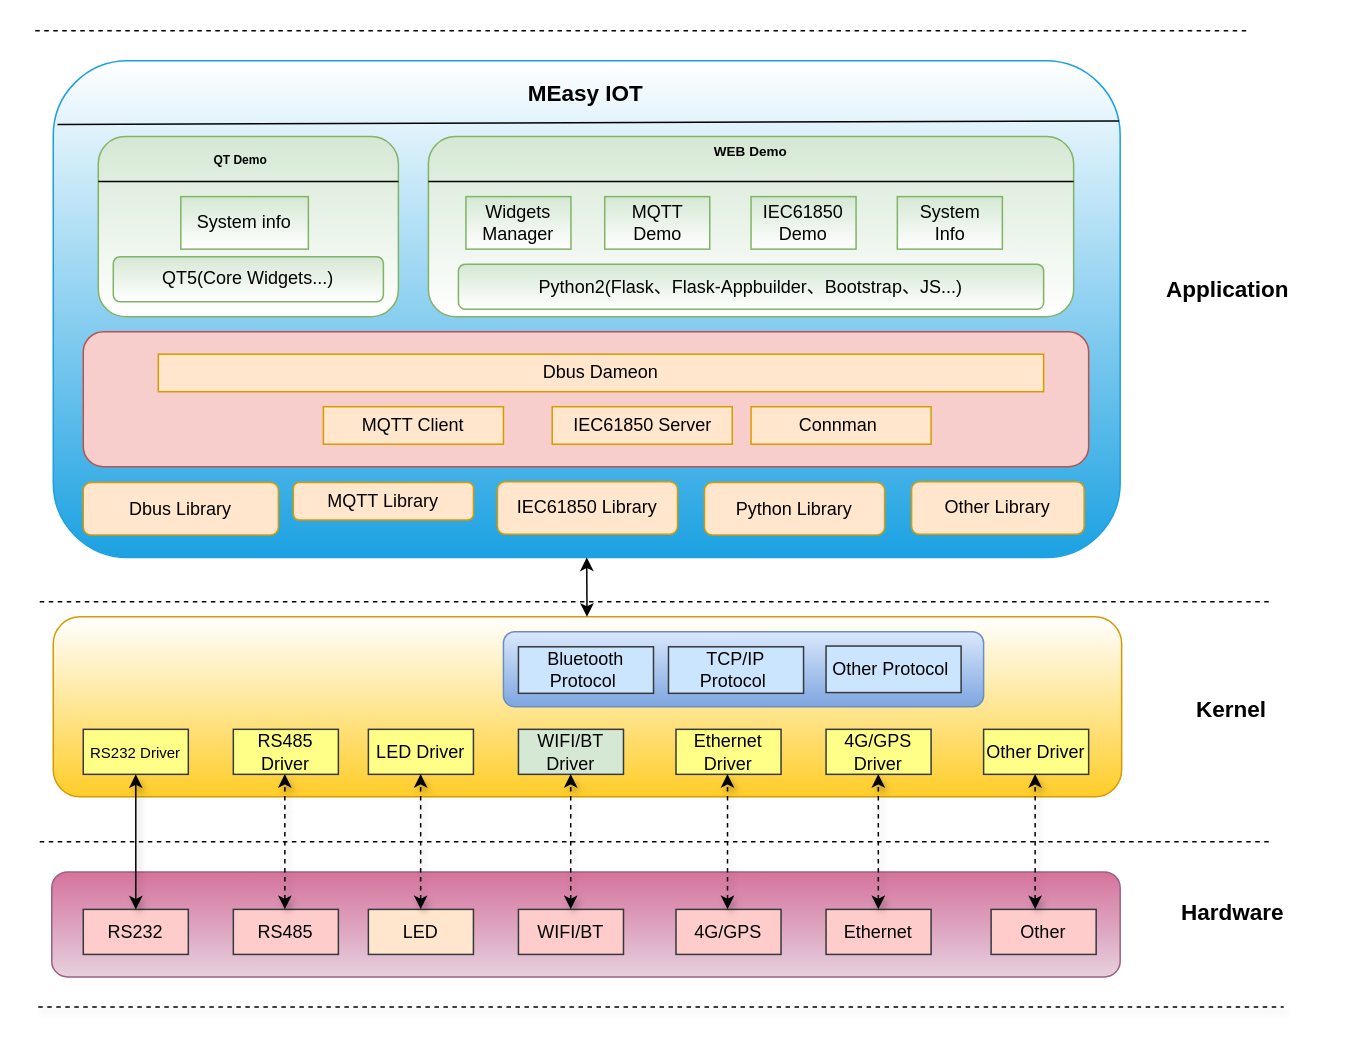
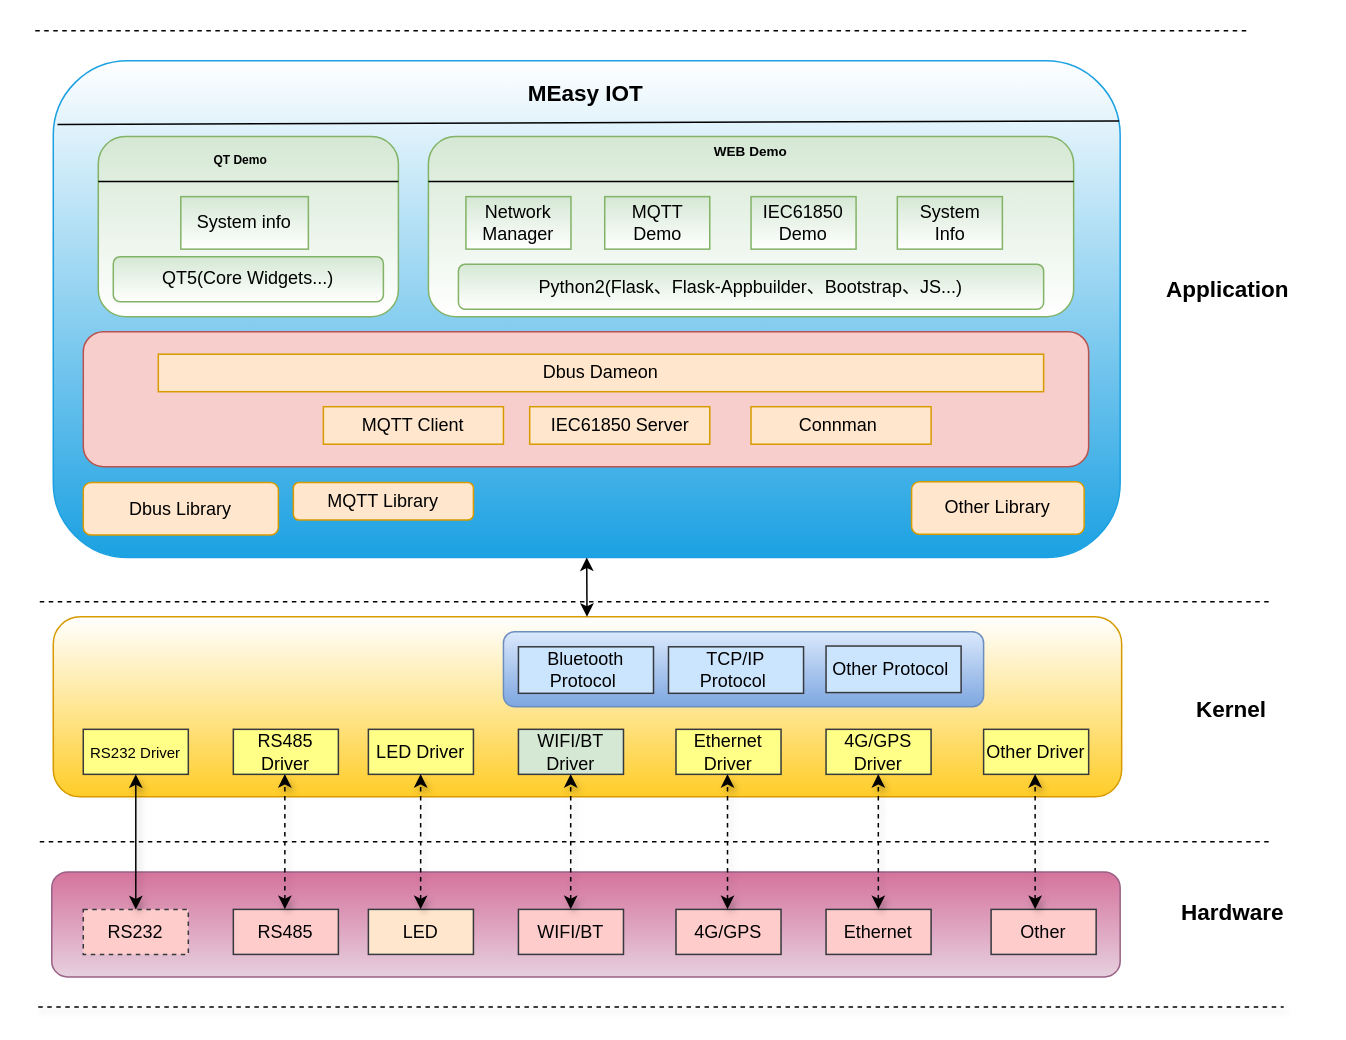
  <mxCell id="0" />
  <mxCell id="1" parent="0" />
  <mxCell id="2" value="" style="rounded=1;whiteSpace=wrap;html=1;fillColor=#e6d0de;strokeColor=#996185;gradientDirection=north;gradientColor=#d5739d;" parent="1" vertex="1"><mxGeometry x="34" y="580.5" width="712" height="70" as="geometry" /></mxCell>
  <mxCell id="3" value="" style="rounded=1;whiteSpace=wrap;html=1;fillColor=#ffcd28;strokeColor=#d79b00;gradientDirection=north;gradientColor=#ffffff;" parent="1" vertex="1"><mxGeometry x="35" y="410.5" width="712" height="120" as="geometry" /></mxCell>
  <mxCell id="4" value="" style="rounded=1;whiteSpace=wrap;html=1;fillColor=#1ba1e2;strokeColor=#1ba1e2;gradientDirection=north;fontColor=#ffffff;gradientColor=#ffffff;" parent="1" vertex="1"><mxGeometry x="35" y="40" width="711" height="331" as="geometry" /></mxCell>
  <mxCell id="5" value="" style="endArrow=none;dashed=1;html=1;shadow=0;rounded=1;comic=0;align=center;verticalAlign=bottom;horizontal=1;jumpStyle=sharp;" parent="1" edge="1"><mxGeometry width="50" height="50" relative="1" as="geometry"><mxPoint x="830" as="sourcePoint" y="20" /><mxPoint as="targetPoint" x="20" y="20" /><Array as="points" /></mxGeometry></mxCell>
  <mxCell id="6" value="" style="endArrow=none;dashed=1;html=1;shadow=0;rounded=1;comic=0;align=center;verticalAlign=bottom;horizontal=1;jumpStyle=sharp;" parent="1" edge="1"><mxGeometry width="50" height="50" relative="1" as="geometry"><mxPoint x="845" y="400.5" as="sourcePoint" /><mxPoint x="25" y="400.5" as="targetPoint" /><Array as="points" /></mxGeometry></mxCell>
  <mxCell id="7" value="" style="endArrow=none;dashed=1;html=1;shadow=0;rounded=1;comic=0;align=center;verticalAlign=bottom;horizontal=1;jumpStyle=sharp;" parent="1" edge="1"><mxGeometry width="50" height="50" relative="1" as="geometry"><mxPoint x="845" y="560.5" as="sourcePoint" /><mxPoint x="25" y="560.5" as="targetPoint" /></mxGeometry></mxCell>
  <mxCell id="8" value="" style="endArrow=none;dashed=1;html=1;shadow=1;align=center;" parent="1" edge="1"><mxGeometry width="50" height="50" relative="1" as="geometry"><mxPoint x="25" y="670.5" as="sourcePoint" /><mxPoint x="855" y="670.5" as="targetPoint" /></mxGeometry></mxCell>
- <mxCell id="9" value="RS232" style="rounded=0;whiteSpace=wrap;html=1;fillColor=#ffcccc;strokeColor=#36393d;" parent="1" vertex="1"><mxGeometry x="55" y="605.5" width="70" height="30" as="geometry" /></mxCell>
+ <mxCell id="9" value="RS232" style="rounded=0;whiteSpace=wrap;html=1;fillColor=#ffcccc;strokeColor=#36393d;dashed=1;" parent="1" vertex="1"><mxGeometry x="55" y="605.5" width="70" height="30" as="geometry" /></mxCell>
  <mxCell id="10" value="RS485" style="rounded=0;whiteSpace=wrap;html=1;fillColor=#ffcccc;strokeColor=#36393d;" parent="1" vertex="1"><mxGeometry x="155" y="605.5" width="70" height="30" as="geometry" /></mxCell>
  <mxCell id="11" value="LED" style="rounded=0;whiteSpace=wrap;html=1;fillColor=#ffe6cc;strokeColor=#36393d;" parent="1" vertex="1"><mxGeometry x="245" y="605.5" width="70" height="30" as="geometry" /></mxCell>
  <mxCell id="12" value="WIFI/BT" style="rounded=0;whiteSpace=wrap;html=1;fillColor=#ffcccc;strokeColor=#36393d;" parent="1" vertex="1"><mxGeometry x="345" y="605.5" width="70" height="30" as="geometry" /></mxCell>
  <mxCell id="13" value="4G/GPS" style="rounded=0;whiteSpace=wrap;html=1;fillColor=#ffcccc;strokeColor=#36393d;" parent="1" vertex="1"><mxGeometry x="450" y="605.5" width="70" height="30" as="geometry" /></mxCell>
  <mxCell id="14" value="Ethernet" style="rounded=0;whiteSpace=wrap;html=1;fillColor=#ffcccc;strokeColor=#36393d;" parent="1" vertex="1"><mxGeometry x="550" y="605.5" width="70" height="30" as="geometry" /></mxCell>
  <mxCell id="15" value="Other" style="rounded=0;whiteSpace=wrap;html=1;fillColor=#ffcccc;strokeColor=#36393d;" parent="1" vertex="1"><mxGeometry x="660" y="605.5" width="70" height="30" as="geometry" /></mxCell>
  <mxCell id="16" value="&lt;font style=&quot;font-size: 15px&quot;&gt;&lt;b&gt;Hardware&lt;/b&gt;&lt;/font&gt;" style="text;html=1;resizable=0;points=[];autosize=1;align=left;verticalAlign=top;spacingTop=-4;strokeWidth=3;" parent="1" vertex="1"><mxGeometry x="785" y="595.5" width="80" height="20" as="geometry" /></mxCell>
  <mxCell id="17" value="&lt;font style=&quot;font-size: 10px&quot;&gt;RS232 Driver&lt;/font&gt;" style="rounded=0;whiteSpace=wrap;html=1;fillColor=#ffff88;strokeColor=#36393d;" parent="1" vertex="1"><mxGeometry x="55" y="485.5" width="70" height="30" as="geometry" /></mxCell>
  <mxCell id="18" value="RS485 Driver" style="rounded=0;whiteSpace=wrap;html=1;fillColor=#ffff88;strokeColor=#36393d;" parent="1" vertex="1"><mxGeometry x="155" y="485.5" width="70" height="30" as="geometry" /></mxCell>
  <mxCell id="19" value="LED Driver" style="rounded=0;whiteSpace=wrap;html=1;fillColor=#ffff88;strokeColor=#36393d;" parent="1" vertex="1"><mxGeometry x="245" y="485.5" width="70" height="30" as="geometry" /></mxCell>
  <mxCell id="20" value="WIFI/BT Driver" style="rounded=0;whiteSpace=wrap;html=1;fillColor=#d5e8d4;strokeColor=#36393d;" parent="1" vertex="1"><mxGeometry x="345" y="485.5" width="70" height="30" as="geometry" /></mxCell>
  <mxCell id="21" value="4G/GPS Driver" style="rounded=0;whiteSpace=wrap;html=1;fillColor=#ffff88;strokeColor=#36393d;" parent="1" vertex="1"><mxGeometry x="550" y="485.5" width="70" height="30" as="geometry" /></mxCell>
  <mxCell id="22" value="Ethernet Driver" style="rounded=0;whiteSpace=wrap;html=1;fillColor=#ffff88;strokeColor=#36393d;" parent="1" vertex="1"><mxGeometry x="450" y="485.5" width="70" height="30" as="geometry" /></mxCell>
  <mxCell id="23" value="Other Driver" style="rounded=0;whiteSpace=wrap;html=1;fillColor=#ffff88;strokeColor=#36393d;" parent="1" vertex="1"><mxGeometry x="655" y="485.5" width="70" height="30" as="geometry" /></mxCell>
  <mxCell id="24" value="" style="rounded=1;whiteSpace=wrap;html=1;gradientColor=#7ea6e0;fillColor=#dae8fc;strokeColor=#6c8ebf;" parent="1" vertex="1"><mxGeometry x="335" y="420.5" width="320" height="50" as="geometry" /></mxCell>
  <mxCell id="25" value="Bluetooth Protocol&amp;nbsp;" style="rounded=0;whiteSpace=wrap;html=1;fillColor=#cce5ff;strokeColor=#36393d;" parent="1" vertex="1"><mxGeometry x="345" y="430.5" width="90" height="31" as="geometry" /></mxCell>
  <mxCell id="26" value="TCP/IP Protocol&amp;nbsp;" style="rounded=0;whiteSpace=wrap;html=1;fillColor=#cce5ff;strokeColor=#36393d;" parent="1" vertex="1"><mxGeometry x="445" y="430.5" width="90" height="31" as="geometry" /></mxCell>
  <mxCell id="27" value="Other Protocol&amp;nbsp;" style="rounded=0;whiteSpace=wrap;html=1;fillColor=#cce5ff;strokeColor=#36393d;" parent="1" vertex="1"><mxGeometry x="550" y="430" width="90" height="31" as="geometry" /></mxCell>
  <mxCell id="28" value="Dbus Library" style="rounded=1;whiteSpace=wrap;html=1;fillColor=#ffe6cc;strokeColor=#d79b00;" parent="1" vertex="1"><mxGeometry x="55" y="321" width="130" height="35" as="geometry" /></mxCell>
  <mxCell id="29" value="MQTT Library" style="rounded=1;whiteSpace=wrap;html=1;fillColor=#ffe6cc;strokeColor=#d79b00;" parent="1" vertex="1"><mxGeometry x="195" y="321" width="120" height="25" as="geometry" /></mxCell>
- <mxCell id="30" value="IEC61850 Library" style="rounded=1;whiteSpace=wrap;html=1;fillColor=#ffe6cc;strokeColor=#d79b00;" parent="1" vertex="1"><mxGeometry x="331" y="320.5" width="120" height="35" as="geometry" /></mxCell>
  <mxCell id="31" value="Other Library" style="rounded=1;whiteSpace=wrap;html=1;fillColor=#ffe6cc;strokeColor=#d79b00;" parent="1" vertex="1"><mxGeometry x="607" y="320.5" width="115" height="35" as="geometry" /></mxCell>
  <mxCell id="32" value="" style="rounded=1;whiteSpace=wrap;html=1;fillColor=#f8cecc;strokeColor=#b85450;" parent="1" vertex="1"><mxGeometry x="55" y="220.5" width="670" height="90" as="geometry" /></mxCell>
  <mxCell id="33" value="" style="rounded=1;whiteSpace=wrap;html=1;fillColor=#d5e8d4;strokeColor=#82b366;gradientColor=#ffffff;" parent="1" vertex="1"><mxGeometry x="65" y="90.5" width="200" height="120" as="geometry" /></mxCell>
  <mxCell id="34" value="" style="endArrow=classic;startArrow=classic;html=1;shadow=1;dashed=0;align=center;entryX=0.5;entryY=1;exitX=0.5;exitY=0;" parent="1" source="9" target="17" edge="1"><mxGeometry width="50" height="50" relative="1" as="geometry"><mxPoint x="65" y="590.5" as="sourcePoint" /><mxPoint x="115" y="540.5" as="targetPoint" /></mxGeometry></mxCell>
  <mxCell id="35" value="" style="endArrow=classic;startArrow=classic;html=1;shadow=1;dashed=1;align=center;entryX=0.5;entryY=1;exitX=0.5;exitY=0;" parent="1" edge="1"><mxGeometry width="50" height="50" relative="1" as="geometry"><mxPoint x="189.333" y="605.333" as="sourcePoint" /><mxPoint x="189.333" y="515.333" as="targetPoint" /></mxGeometry></mxCell>
  <mxCell id="36" value="" style="endArrow=classic;startArrow=classic;html=1;shadow=1;dashed=1;align=center;entryX=0.5;entryY=1;exitX=0.5;exitY=0;" parent="1" edge="1"><mxGeometry width="50" height="50" relative="1" as="geometry"><mxPoint x="279.833" y="605.333" as="sourcePoint" /><mxPoint x="279.833" y="515.333" as="targetPoint" /></mxGeometry></mxCell>
  <mxCell id="37" value="" style="endArrow=classic;startArrow=classic;html=1;shadow=1;dashed=1;align=center;entryX=0.5;entryY=1;exitX=0.5;exitY=0;" parent="1" edge="1"><mxGeometry width="50" height="50" relative="1" as="geometry"><mxPoint x="379.833" y="605.333" as="sourcePoint" /><mxPoint x="379.833" y="515.333" as="targetPoint" /></mxGeometry></mxCell>
  <mxCell id="38" value="" style="endArrow=classic;startArrow=classic;html=1;shadow=1;dashed=1;align=center;entryX=0.5;entryY=1;exitX=0.5;exitY=0;" parent="1" edge="1"><mxGeometry width="50" height="50" relative="1" as="geometry"><mxPoint x="484.333" y="605.333" as="sourcePoint" /><mxPoint x="484.333" y="515.333" as="targetPoint" /></mxGeometry></mxCell>
  <mxCell id="39" value="" style="endArrow=classic;startArrow=classic;html=1;shadow=1;dashed=1;align=center;entryX=0.5;entryY=1;exitX=0.5;exitY=0;" parent="1" edge="1"><mxGeometry width="50" height="50" relative="1" as="geometry"><mxPoint x="584.833" y="605.333" as="sourcePoint" /><mxPoint x="584.833" y="515.333" as="targetPoint" /></mxGeometry></mxCell>
  <mxCell id="40" value="" style="endArrow=classic;startArrow=classic;html=1;shadow=1;dashed=1;align=center;entryX=0.5;entryY=1;exitX=0.5;exitY=0;" parent="1" edge="1"><mxGeometry width="50" height="50" relative="1" as="geometry"><mxPoint x="689.333" y="605.333" as="sourcePoint" /><mxPoint x="689.333" y="515.333" as="targetPoint" /></mxGeometry></mxCell>
  <mxCell id="41" value="&lt;font style=&quot;font-size: 15px&quot;&gt;&lt;b&gt;Kernel&lt;/b&gt;&lt;/font&gt;" style="text;html=1;resizable=0;points=[];autosize=1;align=left;verticalAlign=top;spacingTop=-4;" parent="1" vertex="1"><mxGeometry x="795" y="460.5" width="60" height="20" as="geometry" /></mxCell>
  <mxCell id="42" value="&lt;font style=&quot;font-size: 15px&quot;&gt;&lt;b&gt;Application&lt;/b&gt;&lt;/font&gt;" style="text;html=1;resizable=0;points=[];autosize=1;align=left;verticalAlign=top;spacingTop=-4;" parent="1" vertex="1"><mxGeometry x="775" y="180.5" width="100" height="20" as="geometry" /></mxCell>
- <mxCell id="43" value="Python Library" style="rounded=1;whiteSpace=wrap;html=1;fillColor=#ffe6cc;strokeColor=#d79b00;" parent="1" vertex="1"><mxGeometry x="469" y="321" width="120" height="35" as="geometry" /></mxCell>
  <mxCell id="44" value="" style="rounded=1;whiteSpace=wrap;html=1;fillColor=#d5e8d4;strokeColor=#82b366;gradientColor=#ffffff;" parent="1" vertex="1"><mxGeometry x="285" y="90.5" width="430" height="120" as="geometry" /></mxCell>
  <mxCell id="45" value="" style="endArrow=classic;startArrow=classic;html=1;entryX=0.5;entryY=1;" parent="1" source="3" target="4" edge="1"><mxGeometry width="50" height="50" relative="1" as="geometry"><mxPoint x="391" y="389.789" as="sourcePoint" /><mxPoint x="391" y="380.5" as="targetPoint" /></mxGeometry></mxCell>
- <mxCell id="46" value="Widgets Manager" style="rounded=0;whiteSpace=wrap;html=1;fillColor=#d5e8d4;strokeColor=#82b366;gradientColor=#ffffff;" parent="1" vertex="1"><mxGeometry x="310" y="130.5" width="70" height="35" as="geometry" /></mxCell>
+ <mxCell id="46" value="Network Manager" style="rounded=0;whiteSpace=wrap;html=1;fillColor=#d5e8d4;strokeColor=#82b366;gradientColor=#ffffff;" parent="1" vertex="1"><mxGeometry x="310" y="130.5" width="70" height="35" as="geometry" /></mxCell>
  <mxCell id="47" value="MQTT Demo" style="rounded=0;whiteSpace=wrap;html=1;fillColor=#d5e8d4;strokeColor=#82b366;gradientColor=#ffffff;" parent="1" vertex="1"><mxGeometry x="402.5" y="130.5" width="70" height="35" as="geometry" /></mxCell>
  <mxCell id="48" value="IEC61850&lt;br&gt;Demo" style="rounded=0;whiteSpace=wrap;html=1;fillColor=#d5e8d4;strokeColor=#82b366;gradientColor=#ffffff;" parent="1" vertex="1"><mxGeometry x="500" y="130.5" width="70" height="35" as="geometry" /></mxCell>
  <mxCell id="49" value="System info" style="rounded=0;whiteSpace=wrap;html=1;fillColor=#d5e8d4;strokeColor=#82b366;gradientColor=#ffffff;" parent="1" vertex="1"><mxGeometry x="120" y="130.5" width="85" height="35" as="geometry" /></mxCell>
  <mxCell id="50" value="System&lt;br&gt;Info" style="rounded=0;whiteSpace=wrap;html=1;fillColor=#d5e8d4;strokeColor=#82b366;gradientColor=#ffffff;" parent="1" vertex="1"><mxGeometry x="597.5" y="130.5" width="70" height="35" as="geometry" /></mxCell>
  <mxCell id="51" value="MQTT Client" style="rounded=0;whiteSpace=wrap;html=1;fillColor=#ffe6cc;strokeColor=#d79b00;" parent="1" vertex="1"><mxGeometry x="215" y="270.5" width="120" height="25" as="geometry" /></mxCell>
- <mxCell id="52" value="IEC61850 Server" style="rounded=0;whiteSpace=wrap;html=1;fillColor=#ffe6cc;strokeColor=#d79b00;" parent="1" vertex="1"><mxGeometry x="367.5" y="270.5" width="120" height="25" as="geometry" /></mxCell>
+ <mxCell id="52" value="IEC61850 Server" style="rounded=0;whiteSpace=wrap;html=1;fillColor=#ffe6cc;strokeColor=#d79b00;" parent="1" vertex="1"><mxGeometry x="352.5" y="270.5" width="120" height="25" as="geometry" /></mxCell>
  <mxCell id="53" value="Dbus Dameon" style="rounded=0;whiteSpace=wrap;html=1;fillColor=#ffe6cc;strokeColor=#d79b00;" parent="1" vertex="1"><mxGeometry x="105" y="235.5" width="590" height="25" as="geometry" /></mxCell>
  <mxCell id="54" value="Connman&amp;nbsp;" style="rounded=0;whiteSpace=wrap;html=1;fillColor=#ffe6cc;strokeColor=#d79b00;" parent="1" vertex="1"><mxGeometry x="500" y="270.5" width="120" height="25" as="geometry" /></mxCell>
  <mxCell id="55" value="" style="endArrow=none;html=1;exitX=0;exitY=0.25;exitDx=0;exitDy=0;entryX=1;entryY=0.25;entryDx=0;entryDy=0;" parent="1" source="33" target="33" edge="1"><mxGeometry width="50" height="50" relative="1" as="geometry"><mxPoint x="135" y="140.5" as="sourcePoint" /><mxPoint x="185" y="90.5" as="targetPoint" /></mxGeometry></mxCell>
  <mxCell id="56" value="&lt;div style=&quot;text-align: left ; font-size: 12px&quot;&gt;&lt;font style=&quot;font-size: 12px&quot;&gt;QT5(Core&amp;nbsp;Widgets...&lt;/font&gt;&lt;span&gt;)&lt;/span&gt;&lt;/div&gt;" style="rounded=1;whiteSpace=wrap;html=1;verticalAlign=top;align=center;fontSize=2;fillColor=#d5e8d4;strokeColor=#82b366;gradientColor=#ffffff;" parent="1" vertex="1"><mxGeometry x="75" y="170.5" width="180" height="30" as="geometry" /></mxCell>
  <mxCell id="57" value="" style="endArrow=none;html=1;fontSize=2;exitX=0;exitY=0.25;exitDx=0;exitDy=0;entryX=1;entryY=0.25;entryDx=0;entryDy=0;" parent="1" source="44" target="44" edge="1"><mxGeometry width="50" height="50" relative="1" as="geometry"><mxPoint x="285" y="160.5" as="sourcePoint" /><mxPoint x="335" y="110.5" as="targetPoint" /></mxGeometry></mxCell>
  <mxCell id="58" value="&lt;font style=&quot;font-size: 12px&quot;&gt;Python2(Flask、Flask-Appbuilder、Bootstrap、JS...)&lt;/font&gt;" style="rounded=1;whiteSpace=wrap;html=1;fontSize=2;align=center;fillColor=#d5e8d4;strokeColor=#82b366;gradientColor=#ffffff;" parent="1" vertex="1"><mxGeometry x="305" y="175.5" width="390" height="30" as="geometry" /></mxCell>
  <mxCell id="59" value="WEB Demo" style="text;html=1;strokeColor=none;fillColor=none;align=center;verticalAlign=middle;whiteSpace=wrap;rounded=0;fontSize=9;fontStyle=1" parent="1" vertex="1"><mxGeometry x="456" y="85.5" width="88" height="30" as="geometry" /></mxCell>
  <mxCell id="60" value="QT Demo" style="text;html=1;strokeColor=none;fillColor=none;align=center;verticalAlign=middle;whiteSpace=wrap;rounded=0;fontSize=8;fontStyle=1" parent="1" vertex="1"><mxGeometry x="120" y="95.5" width="80" height="20" as="geometry" /></mxCell>
  <mxCell id="61" value="" style="endArrow=none;html=1;fontSize=9;exitX=0.004;exitY=0.128;exitDx=0;exitDy=0;exitPerimeter=0;entryX=0.999;entryY=0.121;entryDx=0;entryDy=0;entryPerimeter=0;" parent="1" source="4" target="4" edge="1"><mxGeometry width="50" height="50" relative="1" as="geometry"><mxPoint x="45" y="120.5" as="sourcePoint" /><mxPoint x="95" y="70.5" as="targetPoint" /></mxGeometry></mxCell>
  <mxCell id="62" value="&lt;b style=&quot;font-size: 15px&quot;&gt;MEasy IOT&lt;/b&gt;" style="text;html=1;strokeColor=none;fillColor=none;align=center;verticalAlign=middle;whiteSpace=wrap;rounded=0;fontSize=15;" parent="1" vertex="1"><mxGeometry x="325" y="50.5" width="130" height="20" as="geometry" /></mxCell>
